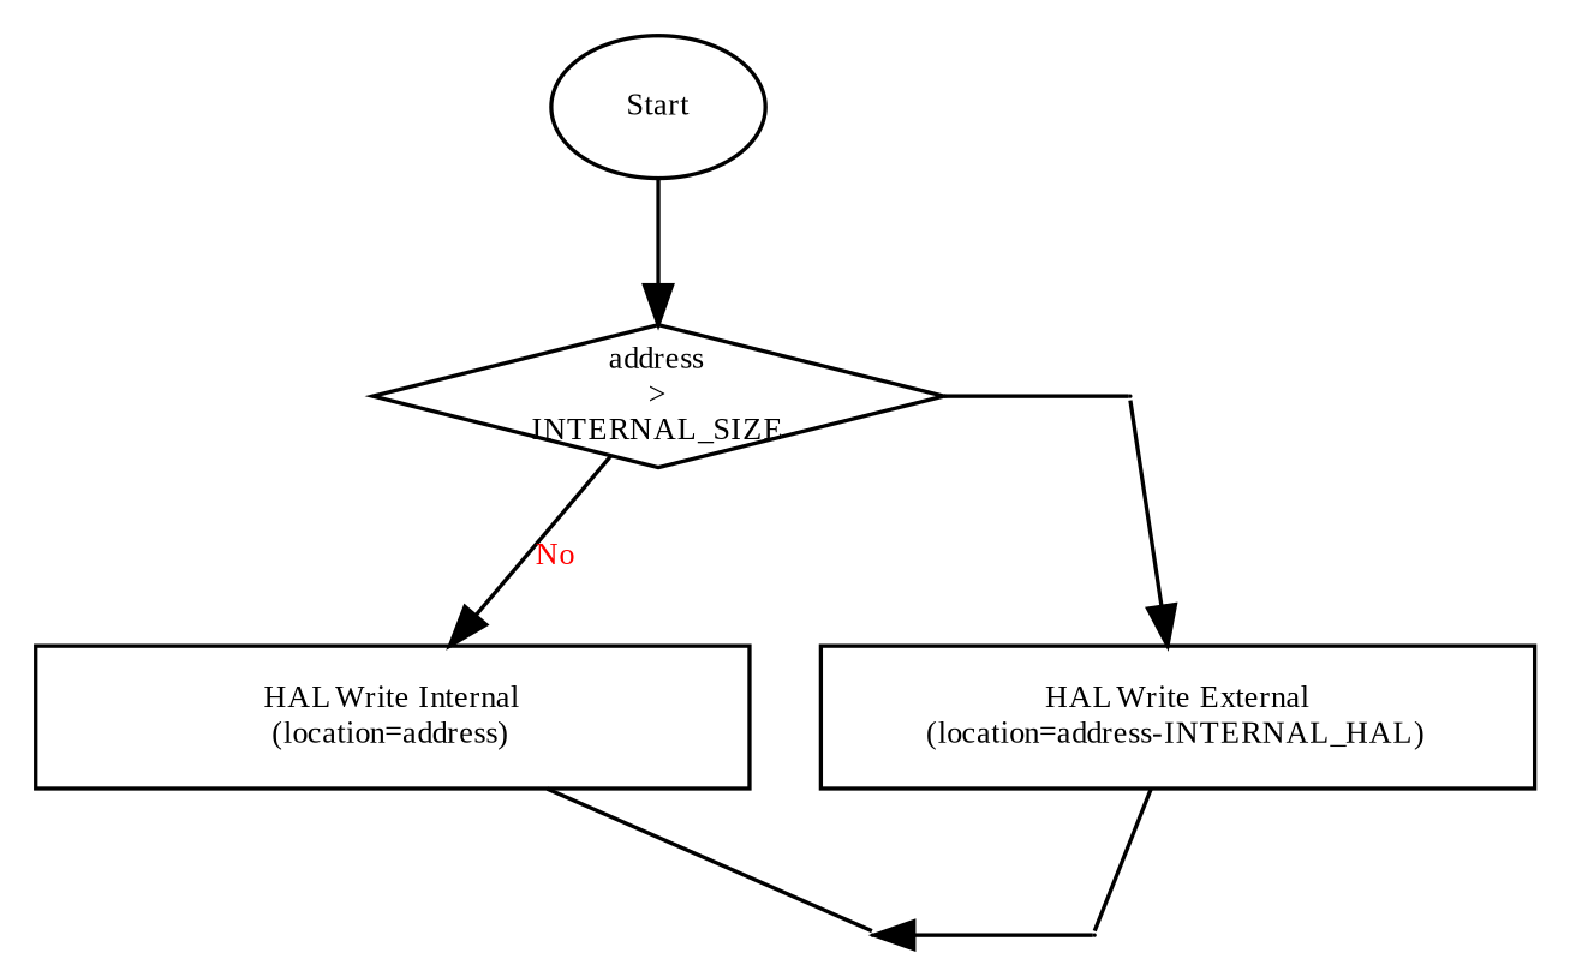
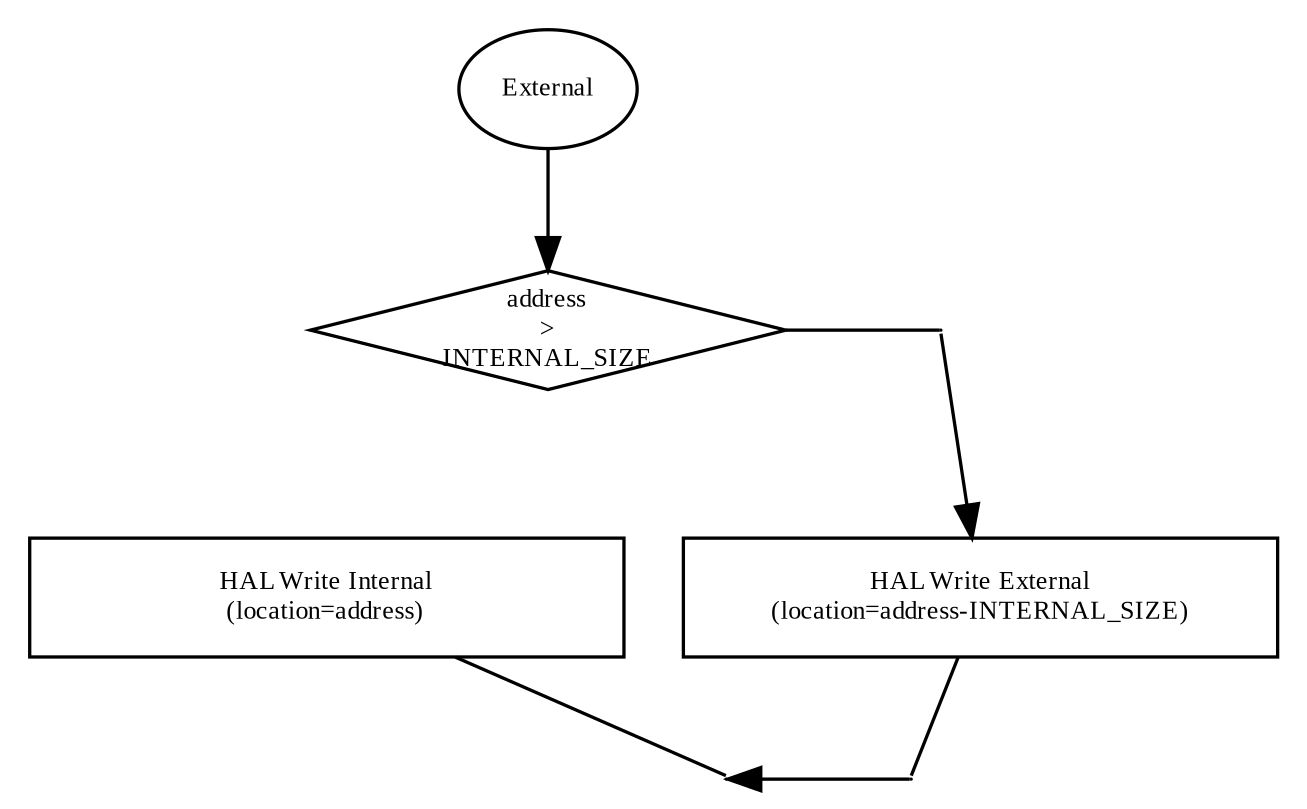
  digraph {
    fontname="Liberation Serif"
    node [fontname="Liberation Serif" fontsize=8 shape=point]
    edge [fontcolor=Red fontname="Liberation Serif" fontsize=8]
    n1 [fixedsize=true label="address\n>\nINTERNAL_SIZE" shape=diamond width=2]
    n2 [label="." width=0]
    n3 [label="." width=0]
    n4 [label="." width=0]
    n5 [fixedsize=true label="HAL Write Internal\n(location=address)" shape=box width=2.5]
-   n6 [fixedsize=true label="HAL Write External\n(location=address-INTERNAL_HAL)" shape=box width=2.5]
-   n7 [label=Start shape=oval]
+   n6 [fixedsize=true label="HAL Write External\n(location=address-INTERNAL_SIZE)" shape=box width=2.5]
+   n7 [label=External shape=oval]
    subgraph sub_1 {
      rank=same
      n1
      n2
    }
    subgraph sub_2 {
      rank=same
      n3
      n4
    }
    n1 -> n2 [arrowhead=none]
-   n1 -> n5 [label=No]
    n2 -> n6
    n4 -> n3 [dir=back]
    n5 -> n4 [arrowhead=none]
    n6 -> n3 [arrowhead=none]
    n7 -> n1
  }
